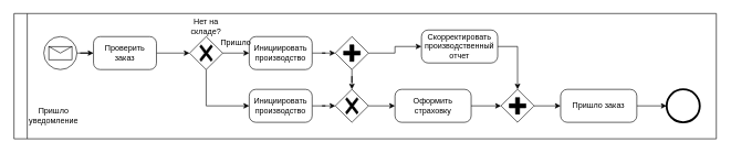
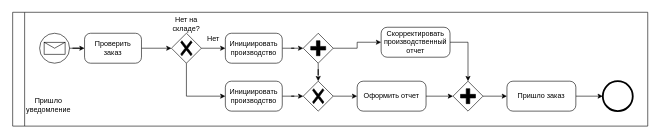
  <mxCell id="0" />
  <mxCell id="1" parent="0" />
  <mxCell id="2" value="" style="swimlane;html=1;startSize=20;horizontal=0;" vertex="1" parent="1"><mxGeometry x="20" y="20" width="1060" height="190" as="geometry" /></mxCell>
  <mxCell id="3" value="" style="points=[[0.145,0.145,0],[0.5,0,0],[0.855,0.145,0],[1,0.5,0],[0.855,0.855,0],[0.5,1,0],[0.145,0.855,0],[0,0.5,0]];shape=mxgraph.bpmn.event;html=1;verticalLabelPosition=bottom;labelBackgroundColor=#ffffff;verticalAlign=top;align=center;perimeter=ellipsePerimeter;outlineConnect=0;aspect=fixed;outline=standard;symbol=message;" vertex="1" parent="2"><mxGeometry x="45" y="35" width="50" height="50" as="geometry" /></mxCell>
  <mxCell id="4" value="Пришло уведомление" style="text;html=1;align=center;verticalAlign=middle;whiteSpace=wrap;rounded=0;" vertex="1" parent="2"><mxGeometry x="30" y="140" width="60" height="30" as="geometry" /></mxCell>
  <mxCell id="5" value="" style="edgeStyle=orthogonalEdgeStyle;rounded=0;orthogonalLoop=1;jettySize=auto;html=1;" edge="1" parent="2" source="6" target="8"><mxGeometry relative="1" as="geometry" /></mxCell>
  <mxCell id="6" value="Проверить заказ" style="points=[[0.25,0,0],[0.5,0,0],[0.75,0,0],[1,0.25,0],[1,0.5,0],[1,0.75,0],[0.75,1,0],[0.5,1,0],[0.25,1,0],[0,0.75,0],[0,0.5,0],[0,0.25,0]];shape=mxgraph.bpmn.task;whiteSpace=wrap;rectStyle=rounded;size=10;html=1;container=1;expand=0;collapsible=0;taskMarker=abstract;" vertex="1" parent="2"><mxGeometry x="120" y="35" width="95" height="50" as="geometry" /></mxCell>
  <mxCell id="7" style="edgeStyle=orthogonalEdgeStyle;rounded=0;orthogonalLoop=1;jettySize=auto;html=1;entryX=0;entryY=0.5;entryDx=0;entryDy=0;entryPerimeter=0;" edge="1" parent="2" source="3" target="6"><mxGeometry relative="1" as="geometry" /></mxCell>
  <mxCell id="8" value="" style="points=[[0.25,0.25,0],[0.5,0,0],[0.75,0.25,0],[1,0.5,0],[0.75,0.75,0],[0.5,1,0],[0.25,0.75,0],[0,0.5,0]];shape=mxgraph.bpmn.gateway2;html=1;verticalLabelPosition=bottom;labelBackgroundColor=#ffffff;verticalAlign=top;align=center;perimeter=rhombusPerimeter;outlineConnect=0;outline=none;symbol=none;gwType=exclusive;" vertex="1" parent="2"><mxGeometry x="265" y="35" width="50" height="50" as="geometry" /></mxCell>
  <mxCell id="9" value="Нет на складе?" style="text;html=1;align=center;verticalAlign=middle;whiteSpace=wrap;rounded=0;" vertex="1" parent="2"><mxGeometry x="260" y="5" width="60" height="30" as="geometry" /></mxCell>
  <mxCell id="10" value="" style="edgeStyle=orthogonalEdgeStyle;rounded=0;orthogonalLoop=1;jettySize=auto;html=1;" edge="1" parent="2" source="11" target="21"><mxGeometry relative="1" as="geometry" /></mxCell>
  <mxCell id="11" value="Инициировать производство" style="points=[[0.25,0,0],[0.5,0,0],[0.75,0,0],[1,0.25,0],[1,0.5,0],[1,0.75,0],[0.75,1,0],[0.5,1,0],[0.25,1,0],[0,0.75,0],[0,0.5,0],[0,0.25,0]];shape=mxgraph.bpmn.task;whiteSpace=wrap;rectStyle=rounded;size=10;html=1;container=1;expand=0;collapsible=0;taskMarker=abstract;" vertex="1" parent="2"><mxGeometry x="355" y="35" width="95" height="50" as="geometry" /></mxCell>
  <mxCell id="12" value="" style="edgeStyle=orthogonalEdgeStyle;rounded=0;orthogonalLoop=1;jettySize=auto;html=1;" edge="1" parent="2" source="13" target="18"><mxGeometry relative="1" as="geometry" /></mxCell>
  <mxCell id="13" value="Инициировать производство" style="points=[[0.25,0,0],[0.5,0,0],[0.75,0,0],[1,0.25,0],[1,0.5,0],[1,0.75,0],[0.75,1,0],[0.5,1,0],[0.25,1,0],[0,0.75,0],[0,0.5,0],[0,0.25,0]];shape=mxgraph.bpmn.task;whiteSpace=wrap;rectStyle=rounded;size=10;html=1;container=1;expand=0;collapsible=0;taskMarker=abstract;" vertex="1" parent="2"><mxGeometry x="355" y="115" width="95" height="50" as="geometry" /></mxCell>
  <mxCell id="14" style="edgeStyle=orthogonalEdgeStyle;rounded=0;orthogonalLoop=1;jettySize=auto;html=1;entryX=0;entryY=0.5;entryDx=0;entryDy=0;entryPerimeter=0;" edge="1" parent="2" source="8" target="11"><mxGeometry relative="1" as="geometry" /></mxCell>
  <mxCell id="15" style="edgeStyle=orthogonalEdgeStyle;rounded=0;orthogonalLoop=1;jettySize=auto;html=1;entryX=0;entryY=0.5;entryDx=0;entryDy=0;entryPerimeter=0;exitX=0.5;exitY=1;exitDx=0;exitDy=0;exitPerimeter=0;" edge="1" parent="2" source="8" target="13"><mxGeometry relative="1" as="geometry" /></mxCell>
- <mxCell id="16" value="Пришло" style="text;html=1;align=center;verticalAlign=middle;whiteSpace=wrap;rounded=0;" vertex="1" parent="2"><mxGeometry x="305" y="30" width="60" height="30" as="geometry" /></mxCell>
+ <mxCell id="16" value="Нет" style="text;html=1;align=center;verticalAlign=middle;whiteSpace=wrap;rounded=0;" vertex="1" parent="2"><mxGeometry x="305" y="30" width="60" height="30" as="geometry" /></mxCell>
  <mxCell id="17" style="edgeStyle=orthogonalEdgeStyle;rounded=0;orthogonalLoop=1;jettySize=auto;html=1;" edge="1" parent="2" source="18" target="23"><mxGeometry relative="1" as="geometry" /></mxCell>
  <mxCell id="18" value="" style="points=[[0.25,0.25,0],[0.5,0,0],[0.75,0.25,0],[1,0.5,0],[0.75,0.75,0],[0.5,1,0],[0.25,0.75,0],[0,0.5,0]];shape=mxgraph.bpmn.gateway2;html=1;verticalLabelPosition=bottom;labelBackgroundColor=#ffffff;verticalAlign=top;align=center;perimeter=rhombusPerimeter;outlineConnect=0;outline=none;symbol=none;gwType=exclusive;" vertex="1" parent="2"><mxGeometry x="485" y="115" width="50" height="50" as="geometry" /></mxCell>
  <mxCell id="19" value="" style="edgeStyle=orthogonalEdgeStyle;rounded=0;orthogonalLoop=1;jettySize=auto;html=1;" edge="1" parent="2" source="21" target="18"><mxGeometry relative="1" as="geometry" /></mxCell>
  <mxCell id="20" style="edgeStyle=orthogonalEdgeStyle;rounded=0;orthogonalLoop=1;jettySize=auto;html=1;" edge="1" parent="2" source="21" target="22"><mxGeometry relative="1" as="geometry" /></mxCell>
  <mxCell id="21" value="" style="points=[[0.25,0.25,0],[0.5,0,0],[0.75,0.25,0],[1,0.5,0],[0.75,0.75,0],[0.5,1,0],[0.25,0.75,0],[0,0.5,0]];shape=mxgraph.bpmn.gateway2;html=1;verticalLabelPosition=bottom;labelBackgroundColor=#ffffff;verticalAlign=top;align=center;perimeter=rhombusPerimeter;outlineConnect=0;outline=none;symbol=none;gwType=parallel;" vertex="1" parent="2"><mxGeometry x="485" y="35" width="50" height="50" as="geometry" /></mxCell>
  <mxCell id="22" value="Скорректировать производственный отчет" style="points=[[0.25,0,0],[0.5,0,0],[0.75,0,0],[1,0.25,0],[1,0.5,0],[1,0.75,0],[0.75,1,0],[0.5,1,0],[0.25,1,0],[0,0.75,0],[0,0.5,0],[0,0.25,0]];shape=mxgraph.bpmn.task;whiteSpace=wrap;rectStyle=rounded;size=10;html=1;container=1;expand=0;collapsible=0;taskMarker=abstract;" vertex="1" parent="2"><mxGeometry x="615" y="25" width="115" height="50" as="geometry" /></mxCell>
- <mxCell id="23" value="Оформить страховку" style="points=[[0.25,0,0],[0.5,0,0],[0.75,0,0],[1,0.25,0],[1,0.5,0],[1,0.75,0],[0.75,1,0],[0.5,1,0],[0.25,1,0],[0,0.75,0],[0,0.5,0],[0,0.25,0]];shape=mxgraph.bpmn.task;whiteSpace=wrap;rectStyle=rounded;size=10;html=1;container=1;expand=0;collapsible=0;taskMarker=abstract;" vertex="1" parent="2"><mxGeometry x="575" y="115" width="115" height="50" as="geometry" /></mxCell>
+ <mxCell id="23" value="Оформить отчет" style="points=[[0.25,0,0],[0.5,0,0],[0.75,0,0],[1,0.25,0],[1,0.5,0],[1,0.75,0],[0.75,1,0],[0.5,1,0],[0.25,1,0],[0,0.75,0],[0,0.5,0],[0,0.25,0]];shape=mxgraph.bpmn.task;whiteSpace=wrap;rectStyle=rounded;size=10;html=1;container=1;expand=0;collapsible=0;taskMarker=abstract;" vertex="1" parent="2"><mxGeometry x="575" y="115" width="115" height="50" as="geometry" /></mxCell>
  <mxCell id="24" value="" style="points=[[0.25,0.25,0],[0.5,0,0],[0.75,0.25,0],[1,0.5,0],[0.75,0.75,0],[0.5,1,0],[0.25,0.75,0],[0,0.5,0]];shape=mxgraph.bpmn.gateway2;html=1;verticalLabelPosition=bottom;labelBackgroundColor=#ffffff;verticalAlign=top;align=center;perimeter=rhombusPerimeter;outlineConnect=0;outline=none;symbol=none;gwType=parallel;" vertex="1" parent="2"><mxGeometry x="735" y="115" width="50" height="50" as="geometry" /></mxCell>
  <mxCell id="25" style="edgeStyle=orthogonalEdgeStyle;rounded=0;orthogonalLoop=1;jettySize=auto;html=1;entryX=0;entryY=0.5;entryDx=0;entryDy=0;entryPerimeter=0;" edge="1" parent="2" source="23" target="24"><mxGeometry relative="1" as="geometry" /></mxCell>
  <mxCell id="26" style="edgeStyle=orthogonalEdgeStyle;rounded=0;orthogonalLoop=1;jettySize=auto;html=1;entryX=0.5;entryY=0;entryDx=0;entryDy=0;entryPerimeter=0;" edge="1" parent="2" source="22" target="24"><mxGeometry relative="1" as="geometry" /></mxCell>
  <mxCell id="27" value="" style="edgeStyle=orthogonalEdgeStyle;rounded=0;orthogonalLoop=1;jettySize=auto;html=1;" edge="1" parent="2" source="28" target="30"><mxGeometry relative="1" as="geometry" /></mxCell>
  <mxCell id="28" value="Пришло заказ" style="points=[[0.25,0,0],[0.5,0,0],[0.75,0,0],[1,0.25,0],[1,0.5,0],[1,0.75,0],[0.75,1,0],[0.5,1,0],[0.25,1,0],[0,0.75,0],[0,0.5,0],[0,0.25,0]];shape=mxgraph.bpmn.task;whiteSpace=wrap;rectStyle=rounded;size=10;html=1;container=1;expand=0;collapsible=0;taskMarker=abstract;" vertex="1" parent="2"><mxGeometry x="825" y="115" width="115" height="50" as="geometry" /></mxCell>
  <mxCell id="29" style="edgeStyle=orthogonalEdgeStyle;rounded=0;orthogonalLoop=1;jettySize=auto;html=1;entryX=0;entryY=0.5;entryDx=0;entryDy=0;entryPerimeter=0;" edge="1" parent="2" source="24" target="28"><mxGeometry relative="1" as="geometry" /></mxCell>
  <mxCell id="30" value="" style="points=[[0.145,0.145,0],[0.5,0,0],[0.855,0.145,0],[1,0.5,0],[0.855,0.855,0],[0.5,1,0],[0.145,0.855,0],[0,0.5,0]];shape=mxgraph.bpmn.event;html=1;verticalLabelPosition=bottom;labelBackgroundColor=#ffffff;verticalAlign=top;align=center;perimeter=ellipsePerimeter;outlineConnect=0;aspect=fixed;outline=end;symbol=terminate2;" vertex="1" parent="2"><mxGeometry x="985" y="115" width="50" height="50" as="geometry" /></mxCell>
